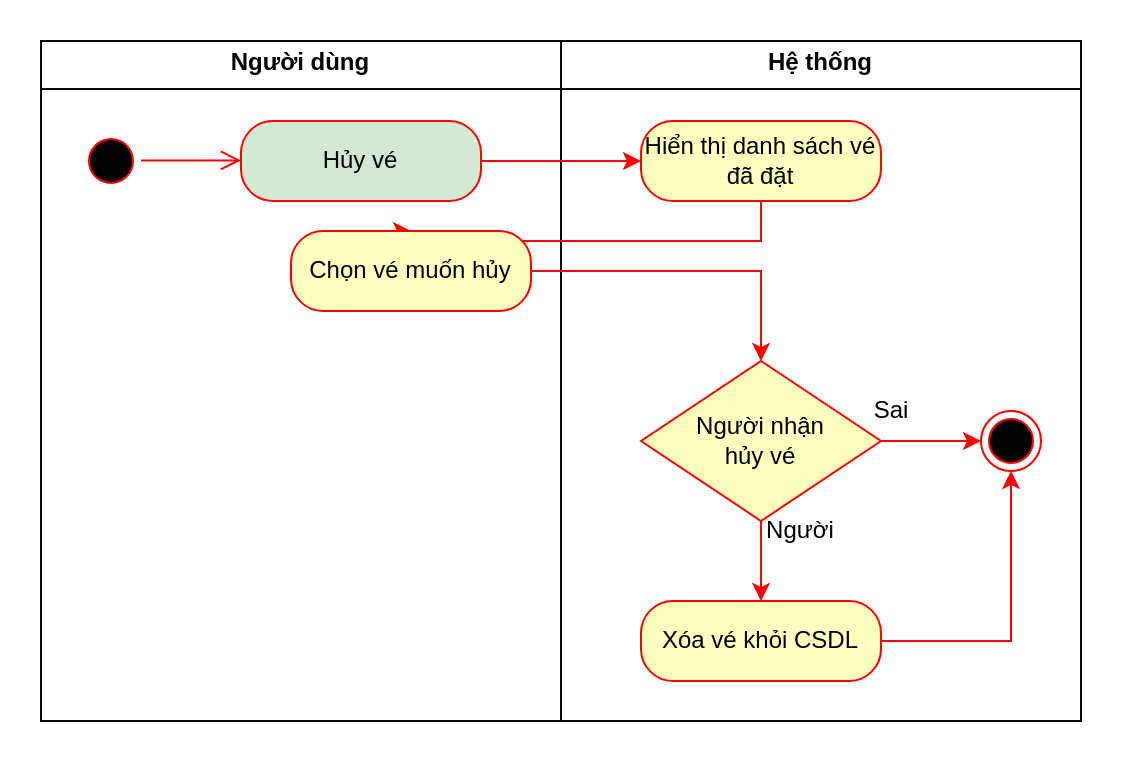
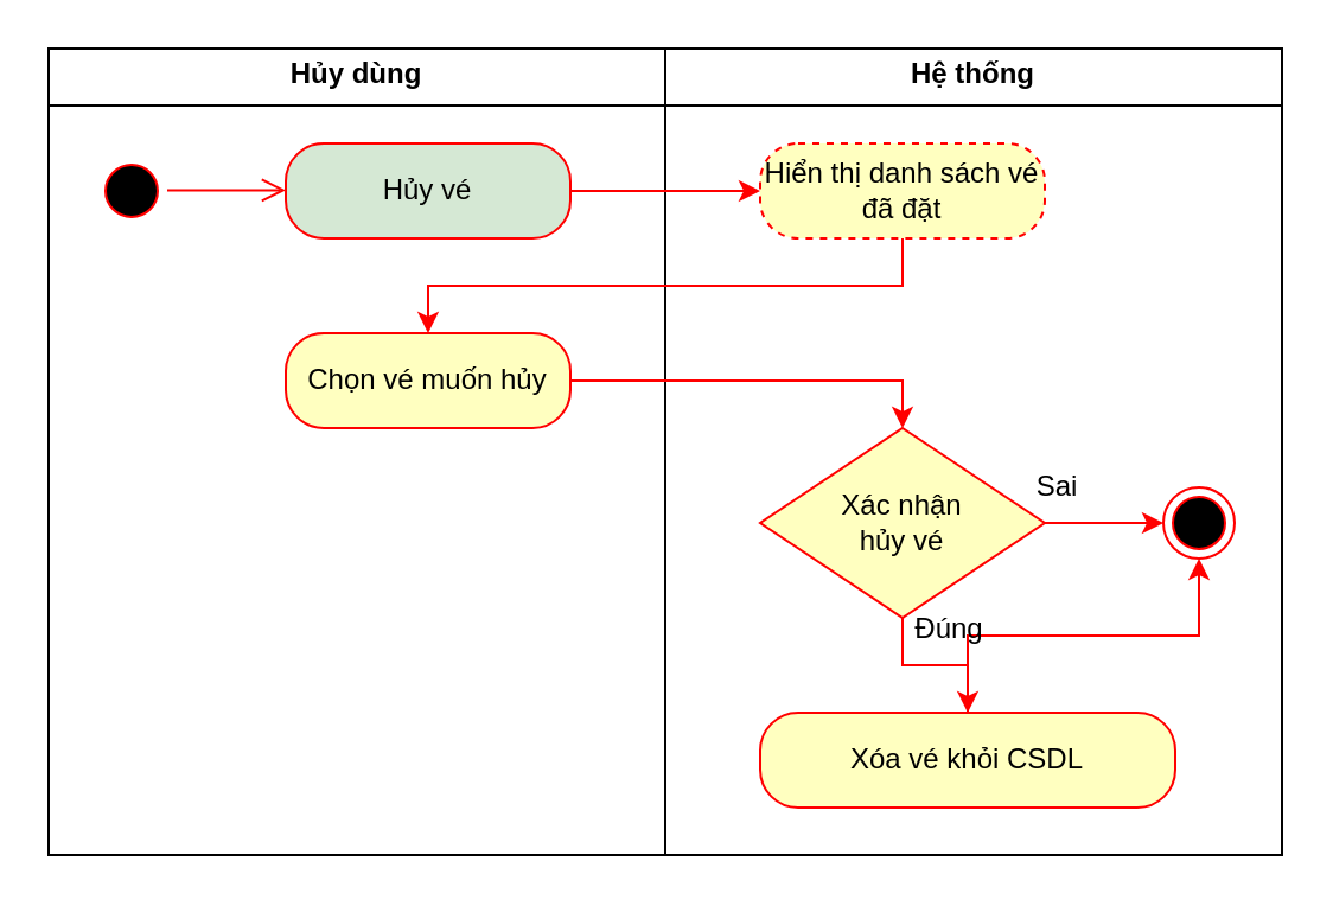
  <mxCell id="0" />
  <mxCell id="1" parent="0" />
  <mxCell id="2" value="&lt;p style=&quot;margin:0px;margin-top:4px;text-align:center;&quot;&gt;&lt;b&gt;Hệ thống&lt;/b&gt;&lt;/p&gt;&lt;hr size=&quot;1&quot; style=&quot;border-style:solid;&quot;&gt;&lt;div style=&quot;height:2px;&quot;&gt;&lt;/div&gt;" style="verticalAlign=top;align=left;overflow=fill;html=1;whiteSpace=wrap;" vertex="1" parent="1"><mxGeometry x="280" width="260" height="340" as="geometry" y="20" /></mxCell>
- <mxCell id="3" value="&lt;p style=&quot;margin:0px;margin-top:4px;text-align:center;&quot;&gt;&lt;b&gt;Người dùng&lt;/b&gt;&lt;/p&gt;&lt;hr size=&quot;1&quot; style=&quot;border-style:solid;&quot;&gt;&lt;div style=&quot;height:2px;&quot;&gt;&lt;/div&gt;" style="verticalAlign=top;align=left;overflow=fill;html=1;whiteSpace=wrap;" vertex="1" parent="1"><mxGeometry width="260" height="340" as="geometry" x="20" y="20" /></mxCell>
+ <mxCell id="3" value="&lt;p style=&quot;margin:0px;margin-top:4px;text-align:center;&quot;&gt;&lt;b&gt;Hủy dùng&lt;/b&gt;&lt;/p&gt;&lt;hr size=&quot;1&quot; style=&quot;border-style:solid;&quot;&gt;&lt;div style=&quot;height:2px;&quot;&gt;&lt;/div&gt;" style="verticalAlign=top;align=left;overflow=fill;html=1;whiteSpace=wrap;" vertex="1" parent="1"><mxGeometry width="260" height="340" as="geometry" x="20" y="20" /></mxCell>
  <mxCell id="4" value="" style="edgeStyle=orthogonalEdgeStyle;html=1;verticalAlign=bottom;endArrow=open;endSize=8;strokeColor=#FF0000;rounded=0;" edge="1" parent="1"><mxGeometry relative="1" as="geometry"><mxPoint x="120" y="79.71" as="targetPoint" /><mxPoint x="70" y="79.71" as="sourcePoint" /></mxGeometry></mxCell>
  <mxCell id="5" value="" style="ellipse;html=1;shape=startState;fillColor=#000000;strokeColor=#FF0000;" vertex="1" parent="1"><mxGeometry x="40" y="65" width="30" height="30" as="geometry" /></mxCell>
  <mxCell id="6" value="" style="edgeStyle=orthogonalEdgeStyle;rounded=0;orthogonalLoop=1;jettySize=auto;html=1;strokeColor=#FF0000;" edge="1" parent="1" source="7" target="9"><mxGeometry relative="1" as="geometry" /></mxCell>
  <mxCell id="7" value="Hủy vé" style="rounded=1;whiteSpace=wrap;html=1;arcSize=40;fontColor=#000000;fillColor=#d5e8d4;strokeColor=#FF0000;" vertex="1" parent="1"><mxGeometry x="120" y="60" width="120" height="40" as="geometry" /></mxCell>
  <mxCell id="8" style="edgeStyle=orthogonalEdgeStyle;rounded=0;orthogonalLoop=1;jettySize=auto;html=1;entryX=0.5;entryY=0;entryDx=0;entryDy=0;strokeColor=#FF0000;" edge="1" parent="1" source="9" target="11"><mxGeometry relative="1" as="geometry"><Array as="points"><mxPoint x="380" y="120" /><mxPoint x="180" y="120" /></Array></mxGeometry></mxCell>
- <mxCell id="9" value="Hiển thị danh sách vé đã đặt" style="rounded=1;whiteSpace=wrap;html=1;arcSize=40;fontColor=#000000;fillColor=#ffffc0;strokeColor=#FF0000;" vertex="1" parent="1"><mxGeometry x="320" y="60" width="120" height="40" as="geometry" /></mxCell>
+ <mxCell id="9" value="Hiển thị danh sách vé đã đặt" style="rounded=1;whiteSpace=wrap;html=1;arcSize=40;fontColor=#000000;fillColor=#ffffc0;strokeColor=#FF0000;dashed=1;" vertex="1" parent="1"><mxGeometry x="320" y="60" width="120" height="40" as="geometry" /></mxCell>
  <mxCell id="10" style="edgeStyle=orthogonalEdgeStyle;rounded=0;orthogonalLoop=1;jettySize=auto;html=1;entryX=0.5;entryY=0;entryDx=0;entryDy=0;strokeColor=#FF0000;" edge="1" parent="1" source="11" target="14"><mxGeometry relative="1" as="geometry" /></mxCell>
- <mxCell id="11" value="Chọn vé muốn hủy" style="rounded=1;whiteSpace=wrap;html=1;arcSize=40;fontColor=#000000;fillColor=#ffffc0;strokeColor=#FF0000;" vertex="1" parent="1"><mxGeometry x="145" y="115" width="120" height="40" as="geometry" /></mxCell>
+ <mxCell id="11" value="Chọn vé muốn hủy" style="rounded=1;whiteSpace=wrap;html=1;arcSize=40;fontColor=#000000;fillColor=#ffffc0;strokeColor=#FF0000;" vertex="1" parent="1"><mxGeometry x="120" y="140" width="120" height="40" as="geometry" /></mxCell>
  <mxCell id="12" value="" style="edgeStyle=orthogonalEdgeStyle;rounded=0;orthogonalLoop=1;jettySize=auto;html=1;strokeColor=#FF0000;" edge="1" parent="1" source="14" target="16"><mxGeometry relative="1" as="geometry" /></mxCell>
  <mxCell id="13" value="" style="edgeStyle=orthogonalEdgeStyle;rounded=0;orthogonalLoop=1;jettySize=auto;html=1;strokeColor=#FF0000;" edge="1" parent="1" source="14" target="17"><mxGeometry relative="1" as="geometry" /></mxCell>
- <mxCell id="14" value="Người nhận&lt;br&gt;hủy vé" style="rhombus;whiteSpace=wrap;html=1;fontColor=#000000;fillColor=#ffffc0;strokeColor=#FF0000;" vertex="1" parent="1"><mxGeometry x="320" y="180" width="120" height="80" as="geometry" /></mxCell>
+ <mxCell id="14" value="Xác nhận&lt;br&gt;hủy vé" style="rhombus;whiteSpace=wrap;html=1;fontColor=#000000;fillColor=#ffffc0;strokeColor=#FF0000;" vertex="1" parent="1"><mxGeometry x="320" y="180" width="120" height="80" as="geometry" /></mxCell>
  <mxCell id="15" style="edgeStyle=orthogonalEdgeStyle;rounded=0;orthogonalLoop=1;jettySize=auto;html=1;entryX=0.5;entryY=1;entryDx=0;entryDy=0;strokeColor=#FF0000;" edge="1" parent="1" source="16" target="17"><mxGeometry relative="1" as="geometry" /></mxCell>
- <mxCell id="16" value="Xóa vé khỏi CSDL" style="rounded=1;whiteSpace=wrap;html=1;arcSize=40;fontColor=#000000;fillColor=#ffffc0;strokeColor=#FF0000;" vertex="1" parent="1"><mxGeometry x="320" y="300" width="120" height="40" as="geometry" /></mxCell>
+ <mxCell id="16" value="Xóa vé khỏi CSDL" style="rounded=1;whiteSpace=wrap;html=1;arcSize=40;fontColor=#000000;fillColor=#ffffc0;strokeColor=#FF0000;" vertex="1" parent="1"><mxGeometry x="320" y="300" width="175" height="40" as="geometry" /></mxCell>
  <mxCell id="17" value="" style="ellipse;html=1;shape=endState;fillColor=#000000;strokeColor=#FF0000;align=center;verticalAlign=middle;fontFamily=Helvetica;fontSize=12;fontColor=#000000;" vertex="1" parent="1"><mxGeometry x="490" y="205" width="30" height="30" as="geometry" /></mxCell>
- <mxCell id="18" value="Người" style="text;html=1;align=center;verticalAlign=middle;whiteSpace=wrap;rounded=0;fontFamily=Helvetica;fontSize=12;fontColor=#000000;" vertex="1" parent="1"><mxGeometry x="370" y="250" width="60" height="30" as="geometry" /></mxCell>
+ <mxCell id="18" value="Đúng" style="text;html=1;align=center;verticalAlign=middle;whiteSpace=wrap;rounded=0;fontFamily=Helvetica;fontSize=12;fontColor=#000000;" vertex="1" parent="1"><mxGeometry x="370" y="250" width="60" height="30" as="geometry" /></mxCell>
  <mxCell id="19" value="Sai" style="text;html=1;align=center;verticalAlign=middle;resizable=0;points=[];autosize=1;strokeColor=none;fillColor=none;fontFamily=Helvetica;fontSize=12;fontColor=#000000;" vertex="1" parent="1"><mxGeometry x="425" y="190" width="40" height="30" as="geometry" /></mxCell>
